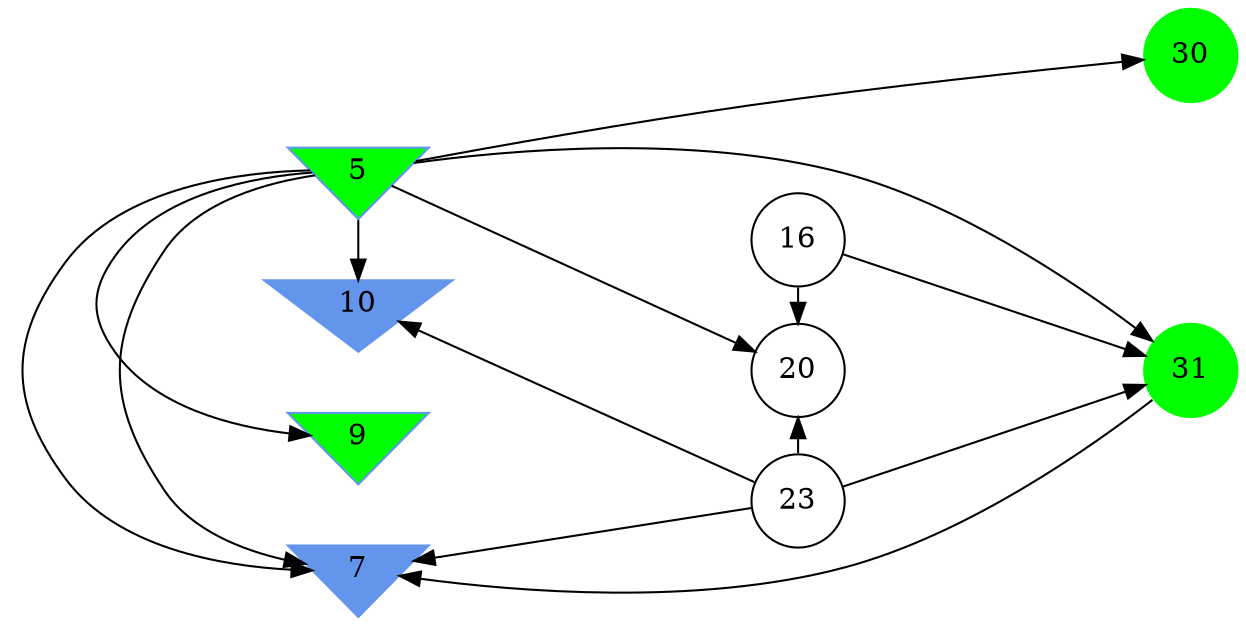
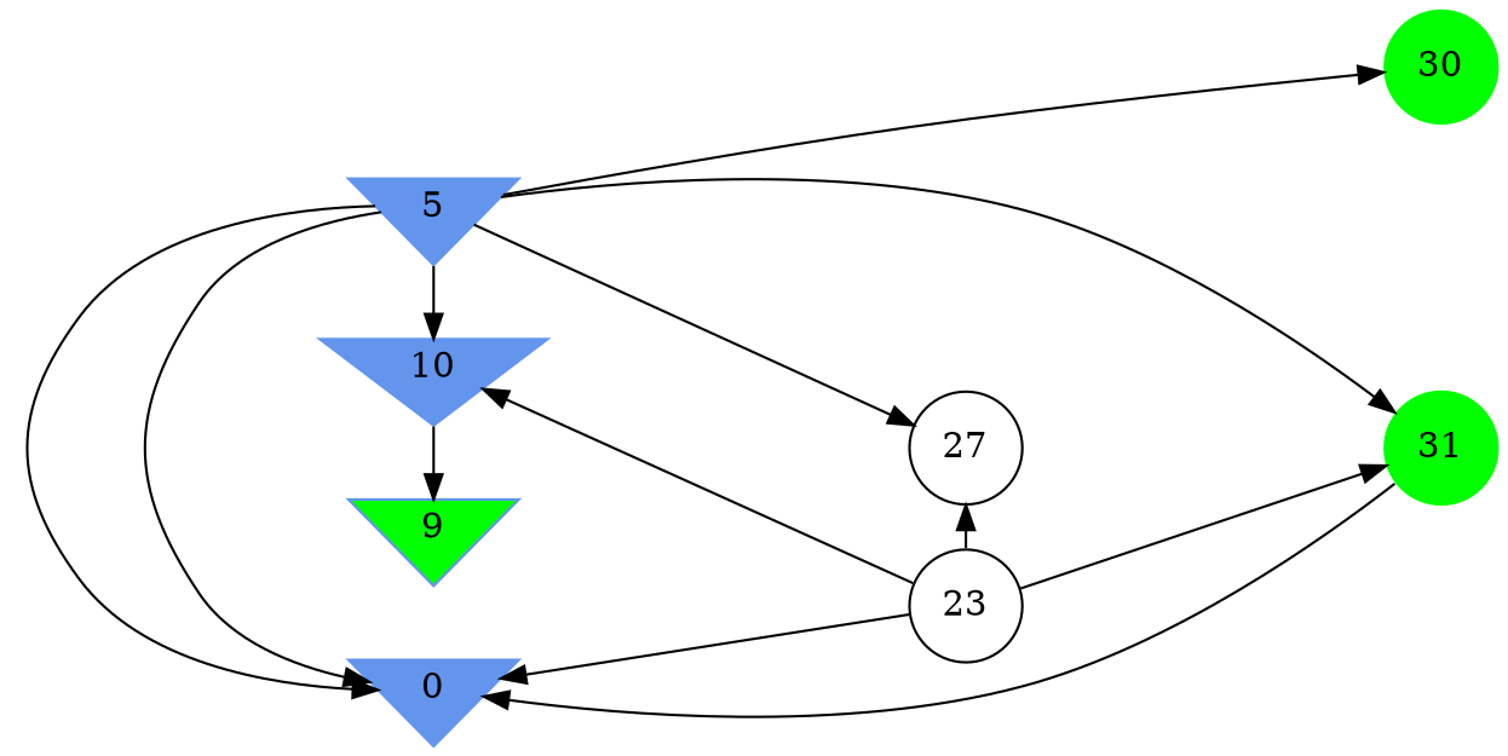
  digraph {
    rankdir=LR
    ranksep=2.0
    node [color=cornflowerblue shape=circle style=filled]
-   5 [shape=invtriangle fillcolor=green]
-   7 [shape=invtriangle]
+   5 [shape=invtriangle]
+   7 [shape=invtriangle label=0]
    9 [fillcolor=green shape=invtriangle]
    10 [shape=invtriangle]
-   16 [color=black style=""]
    23 [color=black style=""]
-   27 [color=black label=20 style=""]
+   27 [color=black style=""]
    30 [color=green]
    31 [color=green]
    subgraph sub_1 {
      rank=same
      5
      7
      9
      10
    }
    subgraph sub_2 {
      rank=same
-     16
      23
      27
    }
    subgraph sub_3 {
      rank=same
      30
      31
    }
    5 -> 7
    5 -> 7
-   5 -> 9
+   10 -> 9
    5 -> 10
    5 -> 27
    5 -> 30
    5 -> 31
-   16 -> 27
-   16 -> 31
    23 -> 7
    23 -> 10
    23 -> 27
    23 -> 31
    31 -> 7
  }
